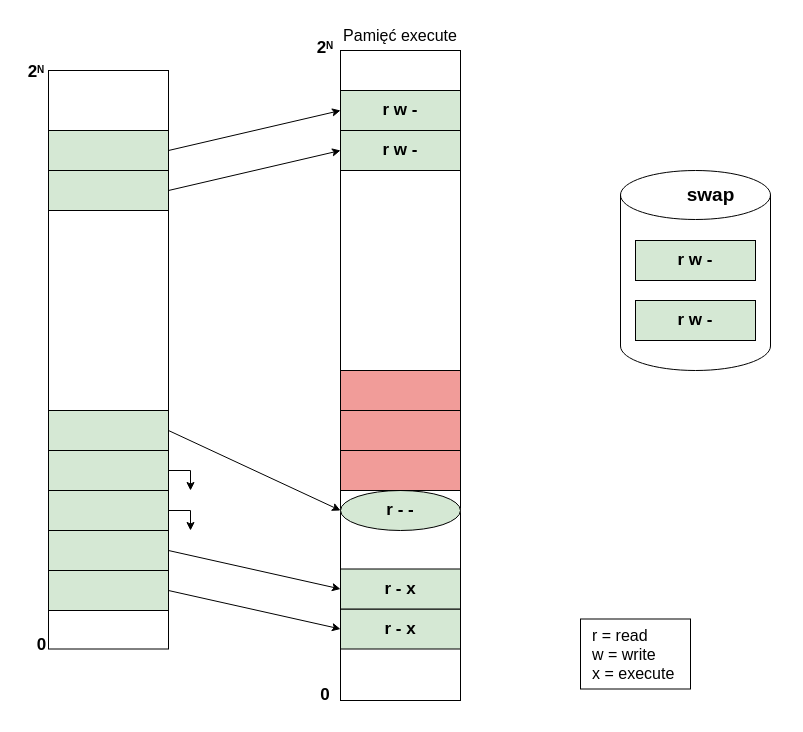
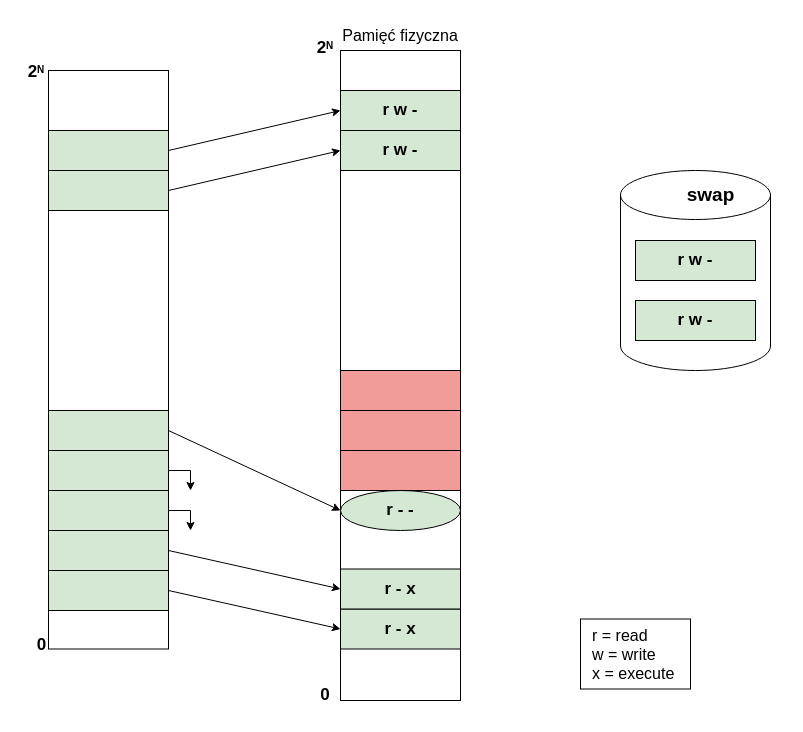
  <mxCell id="0" />
  <mxCell id="1" parent="0" />
  <mxCell id="2" value="" style="rounded=0;whiteSpace=wrap;html=1;strokeWidth=1;fillColor=none;" parent="1" vertex="1"><mxGeometry x="48" y="70" width="120" height="578.5" as="geometry" /></mxCell>
  <mxCell id="3" value="" style="rounded=0;whiteSpace=wrap;html=1;strokeWidth=1;" parent="1" vertex="1"><mxGeometry x="340" y="50" width="120" height="650" as="geometry" /></mxCell>
- <mxCell id="4" value="&lt;font style=&quot;font-size: 16px;&quot;&gt;Pamięć execute&lt;/font&gt;" style="text;html=1;align=center;verticalAlign=middle;whiteSpace=wrap;rounded=0;" parent="1" vertex="1"><mxGeometry x="340" y="20" width="120" height="30" as="geometry" /></mxCell>
+ <mxCell id="4" value="&lt;font style=&quot;font-size: 16px;&quot;&gt;Pamięć fizyczna&lt;/font&gt;" style="text;html=1;align=center;verticalAlign=middle;whiteSpace=wrap;rounded=0;" parent="1" vertex="1"><mxGeometry x="340" y="20" width="120" height="30" as="geometry" /></mxCell>
  <mxCell id="5" value="" style="endArrow=none;html=1;rounded=0;strokeColor=none;" parent="1" edge="1"><mxGeometry width="50" height="50" relative="1" as="geometry"><mxPoint x="20.43" y="650" as="sourcePoint" /><mxPoint x="20" y="50" as="targetPoint" /></mxGeometry></mxCell>
  <mxCell id="6" value="&lt;font style=&quot;font-size: 17px;&quot;&gt;&lt;b&gt;0&lt;/b&gt;&lt;b&gt;&lt;br&gt;&lt;/b&gt;&lt;/font&gt;" style="text;html=1;align=center;verticalAlign=middle;whiteSpace=wrap;rounded=0;" parent="1" vertex="1"><mxGeometry x="295" y="680" width="60" height="30" as="geometry" /></mxCell>
  <mxCell id="7" value="&lt;font style=&quot;font-size: 17px;&quot;&gt;&lt;b style=&quot;font-size: 17px;&quot;&gt;2&lt;/b&gt;&lt;/font&gt;&lt;font size=&quot;1&quot;&gt;&lt;b&gt;&lt;sup style=&quot;font-size: 10px;&quot;&gt;N&lt;/sup&gt;&lt;/b&gt;&lt;/font&gt;" style="text;html=1;align=center;verticalAlign=middle;whiteSpace=wrap;rounded=0;fontSize=17;" parent="1" vertex="1"><mxGeometry x="295" y="33" width="60" height="30" as="geometry" /></mxCell>
  <mxCell id="8" value="" style="endArrow=none;html=1;rounded=0;strokeColor=none;" parent="1" edge="1"><mxGeometry width="50" height="50" relative="1" as="geometry"><mxPoint x="780.43" y="658.5" as="sourcePoint" /><mxPoint x="780" y="58.5" as="targetPoint" /></mxGeometry></mxCell>
  <mxCell id="9" value="&lt;font style=&quot;font-size: 17px;&quot;&gt;&lt;b style=&quot;font-size: 17px;&quot;&gt;2&lt;/b&gt;&lt;/font&gt;&lt;font size=&quot;1&quot;&gt;&lt;b&gt;&lt;sup style=&quot;font-size: 10px;&quot;&gt;N&lt;/sup&gt;&lt;/b&gt;&lt;/font&gt;" style="text;html=1;align=center;verticalAlign=middle;whiteSpace=wrap;rounded=0;fontSize=17;" parent="1" vertex="1"><mxGeometry x="21" y="57" width="30" height="30" as="geometry" /></mxCell>
  <mxCell id="10" value="&lt;font style=&quot;font-size: 17px;&quot;&gt;&lt;b&gt;0&lt;/b&gt;&lt;b&gt;&lt;br&gt;&lt;/b&gt;&lt;/font&gt;" style="text;html=1;align=center;verticalAlign=middle;whiteSpace=wrap;rounded=0;" parent="1" vertex="1"><mxGeometry x="35" y="630" width="13" height="30" as="geometry" /></mxCell>
  <mxCell id="11" value="" style="rounded=0;whiteSpace=wrap;html=1;fillColor=#D5E8D4;strokeWidth=1;" parent="1" vertex="1"><mxGeometry x="48" y="450" width="120" height="40" as="geometry" /></mxCell>
  <mxCell id="12" value="" style="rounded=0;whiteSpace=wrap;html=1;fillColor=#D5E8D4;strokeWidth=1;" parent="1" vertex="1"><mxGeometry x="48" y="530" width="120" height="40" as="geometry" /></mxCell>
  <mxCell id="13" value="" style="rounded=0;whiteSpace=wrap;html=1;fillColor=#D5E8D4;strokeWidth=1;" parent="1" vertex="1"><mxGeometry x="48" y="570" width="120" height="40" as="geometry" /></mxCell>
  <mxCell id="14" value="&lt;font style=&quot;font-size: 17px;&quot;&gt;&lt;b&gt;r - x&lt;/b&gt;&lt;/font&gt;" style="rounded=0;whiteSpace=wrap;html=1;fillColor=#D5E8D4;strokeWidth=1;" parent="1" vertex="1"><mxGeometry x="340" y="608.5" width="120" height="40" as="geometry" /></mxCell>
  <mxCell id="15" value="&lt;span style=&quot;font-size: 17px;&quot;&gt;&lt;b&gt;r - -&lt;/b&gt;&lt;/span&gt;" style="ellipse;whiteSpace=wrap;html=1;fillColor=#D5E8D4;strokeWidth=1;" parent="1" vertex="1"><mxGeometry x="340" y="490" width="120" height="40" as="geometry" /></mxCell>
  <mxCell id="16" value="" style="endArrow=classic;html=1;rounded=0;exitX=1;exitY=0.5;exitDx=0;exitDy=0;entryX=0;entryY=0.5;entryDx=0;entryDy=0;" parent="1" source="12" target="22" edge="1"><mxGeometry width="50" height="50" relative="1" as="geometry"><mxPoint x="180" y="550" as="sourcePoint" /><mxPoint x="330" y="550" as="targetPoint" /></mxGeometry></mxCell>
  <mxCell id="17" value="" style="endArrow=classic;html=1;rounded=0;exitX=1;exitY=0.5;exitDx=0;exitDy=0;" parent="1" source="11" edge="1"><mxGeometry width="50" height="50" relative="1" as="geometry"><mxPoint x="180" y="469.66" as="sourcePoint" /><mxPoint x="190" y="490" as="targetPoint" /><Array as="points"><mxPoint x="190" y="470" /></Array></mxGeometry></mxCell>
  <mxCell id="18" value="" style="endArrow=classic;html=1;rounded=0;exitX=1;exitY=0.5;exitDx=0;exitDy=0;entryX=0;entryY=0.5;entryDx=0;entryDy=0;" parent="1" source="20" target="15" edge="1"><mxGeometry width="50" height="50" relative="1" as="geometry"><mxPoint x="180" y="430" as="sourcePoint" /><mxPoint x="330" y="350" as="targetPoint" /></mxGeometry></mxCell>
  <mxCell id="19" value="&lt;font style=&quot;font-size: 16px;&quot;&gt;r = read&lt;/font&gt;&lt;div style=&quot;font-size: 16px;&quot;&gt;&lt;font style=&quot;font-size: 16px;&quot;&gt;w = write&lt;/font&gt;&lt;/div&gt;&lt;div style=&quot;font-size: 16px;&quot;&gt;&lt;font style=&quot;font-size: 16px;&quot;&gt;x = execute&lt;/font&gt;&lt;/div&gt;" style="text;html=1;align=left;verticalAlign=middle;resizable=0;points=[];autosize=1;strokeColor=default;fillColor=none;spacingLeft=10;" parent="1" vertex="1"><mxGeometry x="580" y="618.5" width="110" height="70" as="geometry" /></mxCell>
  <mxCell id="20" value="" style="rounded=0;whiteSpace=wrap;html=1;fillColor=#D5E8D4;strokeWidth=1;" parent="1" vertex="1"><mxGeometry x="48" y="410" width="120" height="40" as="geometry" /></mxCell>
  <mxCell id="21" value="" style="rounded=0;whiteSpace=wrap;html=1;fillColor=#D5E8D4;strokeWidth=1;" parent="1" vertex="1"><mxGeometry x="48" y="490" width="120" height="40" as="geometry" /></mxCell>
  <mxCell id="22" value="&lt;font style=&quot;font-size: 17px;&quot;&gt;&lt;b&gt;r - x&lt;/b&gt;&lt;/font&gt;" style="rounded=0;whiteSpace=wrap;html=1;fillColor=#D5E8D4;strokeWidth=1;" parent="1" vertex="1"><mxGeometry x="340" y="568.5" width="120" height="40" as="geometry" /></mxCell>
  <mxCell id="23" value="" style="endArrow=classic;html=1;rounded=0;exitX=1;exitY=0.5;exitDx=0;exitDy=0;entryX=0;entryY=0.5;entryDx=0;entryDy=0;" parent="1" source="13" target="14" edge="1"><mxGeometry width="50" height="50" relative="1" as="geometry"><mxPoint x="180" y="589.71" as="sourcePoint" /><mxPoint x="330" y="589.71" as="targetPoint" /></mxGeometry></mxCell>
  <mxCell id="24" value="" style="endArrow=classic;html=1;rounded=0;exitX=1;exitY=0.5;exitDx=0;exitDy=0;" parent="1" source="21" edge="1"><mxGeometry width="50" height="50" relative="1" as="geometry"><mxPoint x="180" y="509.66" as="sourcePoint" /><mxPoint x="190" y="530" as="targetPoint" /><Array as="points"><mxPoint x="190" y="510" /></Array></mxGeometry></mxCell>
  <mxCell id="25" value="" style="rounded=0;whiteSpace=wrap;html=1;fillColor=#F19C99;strokeWidth=1;" parent="1" vertex="1"><mxGeometry x="340" y="370" width="120" height="40" as="geometry" /></mxCell>
  <mxCell id="26" value="" style="rounded=0;whiteSpace=wrap;html=1;fillColor=#F19C99;strokeWidth=1;" parent="1" vertex="1"><mxGeometry x="340" y="410" width="120" height="40" as="geometry" /></mxCell>
  <mxCell id="27" value="" style="rounded=0;whiteSpace=wrap;html=1;fillColor=#F19C99;strokeWidth=1;" parent="1" vertex="1"><mxGeometry x="340" y="450" width="120" height="40" as="geometry" /></mxCell>
  <mxCell id="28" value="" style="shape=cylinder3;whiteSpace=wrap;html=1;boundedLbl=1;backgroundOutline=1;size=24.5;" parent="1" vertex="1"><mxGeometry x="620" y="170" width="150" height="200" as="geometry" /></mxCell>
  <mxCell id="29" value="&lt;b&gt;&lt;font style=&quot;font-size: 19px;&quot;&gt;swap&lt;/font&gt;&lt;/b&gt;" style="text;html=1;align=center;verticalAlign=middle;resizable=0;points=[];autosize=1;strokeColor=none;fillColor=none;" parent="1" vertex="1"><mxGeometry x="675" y="175" width="70" height="40" as="geometry" /></mxCell>
  <mxCell id="30" value="&lt;span style=&quot;font-size: 17px;&quot;&gt;&lt;b&gt;r w -&lt;/b&gt;&lt;/span&gt;" style="rounded=0;whiteSpace=wrap;html=1;fillColor=#D5E8D4;strokeWidth=1;" parent="1" vertex="1"><mxGeometry x="635" y="300" width="120" height="40" as="geometry" /></mxCell>
  <mxCell id="31" value="&lt;span style=&quot;font-size: 17px;&quot;&gt;&lt;b&gt;r w -&lt;/b&gt;&lt;/span&gt;" style="rounded=0;whiteSpace=wrap;html=1;fillColor=#D5E8D4;strokeWidth=1;" parent="1" vertex="1"><mxGeometry x="635" y="240" width="120" height="40" as="geometry" /></mxCell>
  <mxCell id="32" value="" style="rounded=0;whiteSpace=wrap;html=1;fillColor=#D5E8D4;strokeWidth=1;" vertex="1" parent="1"><mxGeometry x="48" y="170" width="120" height="40" as="geometry" /></mxCell>
  <mxCell id="33" value="&lt;span style=&quot;font-size: 17px;&quot;&gt;&lt;b&gt;r w -&lt;/b&gt;&lt;/span&gt;" style="rounded=0;whiteSpace=wrap;html=1;fillColor=#D5E8D4;strokeWidth=1;" vertex="1" parent="1"><mxGeometry x="340" y="90" width="120" height="40" as="geometry" /></mxCell>
  <mxCell id="34" value="" style="endArrow=classic;html=1;rounded=0;exitX=1;exitY=0.5;exitDx=0;exitDy=0;entryX=0;entryY=0.5;entryDx=0;entryDy=0;" edge="1" parent="1" source="32" target="36"><mxGeometry width="50" height="50" relative="1" as="geometry"><mxPoint x="180" y="190" as="sourcePoint" /><mxPoint x="330" y="150" as="targetPoint" /></mxGeometry></mxCell>
  <mxCell id="35" value="" style="rounded=0;whiteSpace=wrap;html=1;fillColor=#D5E8D4;strokeWidth=1;" vertex="1" parent="1"><mxGeometry x="48" y="130" width="120" height="40" as="geometry" /></mxCell>
  <mxCell id="36" value="&lt;span style=&quot;font-size: 17px;&quot;&gt;&lt;b&gt;r w -&lt;/b&gt;&lt;/span&gt;" style="rounded=0;whiteSpace=wrap;html=1;fillColor=#D5E8D4;strokeWidth=1;" vertex="1" parent="1"><mxGeometry x="340" y="130" width="120" height="40" as="geometry" /></mxCell>
  <mxCell id="37" value="" style="endArrow=classic;html=1;rounded=0;exitX=1;exitY=0.5;exitDx=0;exitDy=0;entryX=0;entryY=0.5;entryDx=0;entryDy=0;" edge="1" parent="1" source="35" target="33"><mxGeometry width="50" height="50" relative="1" as="geometry"><mxPoint x="180" y="150" as="sourcePoint" /><mxPoint x="330" y="110" as="targetPoint" /></mxGeometry></mxCell>
